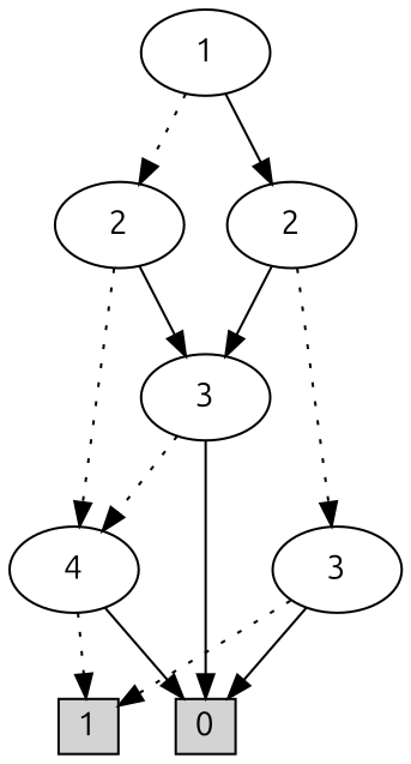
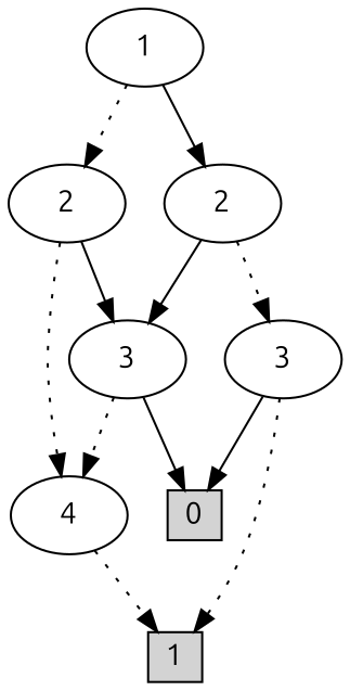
  digraph {
    fontname=Ubuntu
    node [fontname=Ubuntu]
    edge [style=dotted fontname=Ubuntu]
    n1 [height=0.3 label=0 shape=box style=filled width=0.3]
    n2 [height=0.3 label=1 shape=box style=filled width=0.3]
    n3 [label=1]
    n4 [label=2]
    n5 [label=2]
    n6 [label=4]
    n7 [label=3]
    n8 [label=3]
    n3 -> n4
    n3 -> n5 [style=filled]
    n4 -> n6
    n4 -> n7 [style=filled]
    n5 -> n7 [style=filled]
    n5 -> n8
-   n6 -> n1 [style=filled]
    n6 -> n2
    n7 -> n1 [style=filled]
    n7 -> n6
    n8 -> n1 [style=filled]
    n8 -> n2
  }
